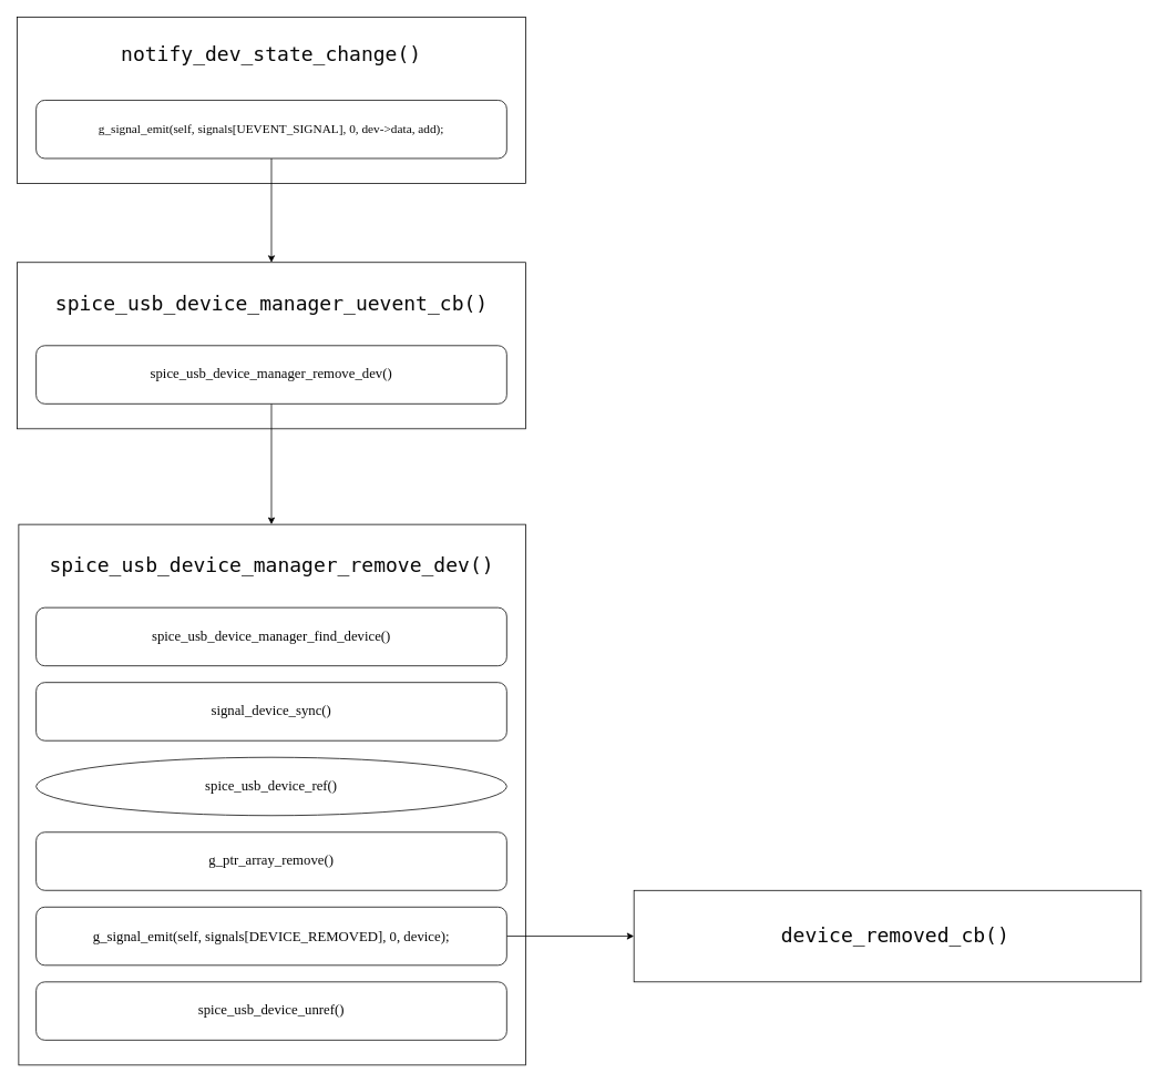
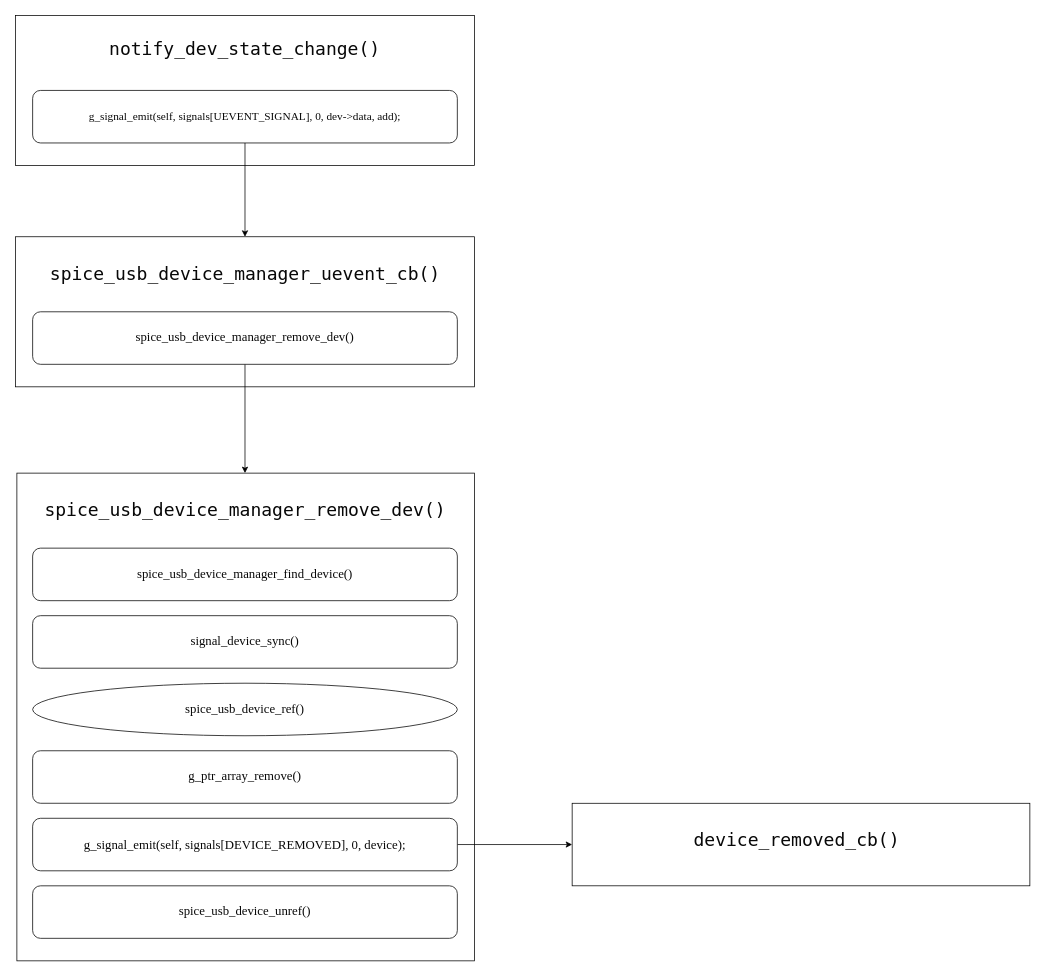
  <mxCell id="0" />
  <mxCell id="1" parent="0" />
  <mxCell id="2" value="" style="rounded=0;whiteSpace=wrap;html=1;" vertex="1" parent="1"><mxGeometry x="20" y="20" width="612" height="200" as="geometry" /></mxCell>
  <mxCell id="3" style="edgeStyle=orthogonalEdgeStyle;rounded=0;orthogonalLoop=1;jettySize=auto;html=1;entryX=0.5;entryY=0;entryDx=0;entryDy=0;" edge="1" parent="1" source="4" target="6"><mxGeometry relative="1" as="geometry" /></mxCell>
  <mxCell id="4" value="&lt;pre style=&quot;background-color: rgb(255, 255, 255); color: rgb(8, 8, 8); font-size: 11.3pt;&quot;&gt;&lt;font face=&quot;Verdana&quot;&gt;g_signal_emit(self, signals[UEVENT_SIGNAL], 0, dev-&amp;gt;data, add);&lt;/font&gt;&lt;/pre&gt;" style="rounded=1;whiteSpace=wrap;html=1;" vertex="1" parent="1"><mxGeometry x="43" y="120" width="566" height="70" as="geometry" /></mxCell>
  <mxCell id="5" value="&lt;pre style=&quot;background-color: rgb(255, 255, 255); color: rgb(8, 8, 8); font-family: &amp;quot;JetBrains Mono&amp;quot;, monospace;&quot;&gt;&lt;font style=&quot;font-size: 24px;&quot;&gt;notify_dev_state_change()&lt;/font&gt;&lt;/pre&gt;" style="text;html=1;strokeColor=none;fillColor=none;align=center;verticalAlign=middle;whiteSpace=wrap;rounded=0;" vertex="1" parent="1"><mxGeometry x="171" y="50" width="310" height="30" as="geometry" /></mxCell>
  <mxCell id="6" value="" style="rounded=0;whiteSpace=wrap;html=1;" vertex="1" parent="1"><mxGeometry x="20" y="315" width="612" height="200" as="geometry" /></mxCell>
  <mxCell id="7" style="edgeStyle=orthogonalEdgeStyle;rounded=0;orthogonalLoop=1;jettySize=auto;html=1;" edge="1" parent="1" source="8" target="10"><mxGeometry relative="1" as="geometry"><Array as="points"><mxPoint x="327" y="630" /><mxPoint x="327" y="630" /></Array></mxGeometry></mxCell>
  <mxCell id="8" value="&lt;pre style=&quot;background-color: rgb(255, 255, 255); color: rgb(8, 8, 8);&quot;&gt;&lt;pre style=&quot;&quot;&gt;&lt;font style=&quot;font-size: 17px;&quot; face=&quot;Verdana&quot;&gt;spice_usb_device_manager_remove_dev()&lt;/font&gt;&lt;/pre&gt;&lt;/pre&gt;" style="rounded=1;whiteSpace=wrap;html=1;" vertex="1" parent="1"><mxGeometry x="43" y="415" width="566" height="70" as="geometry" /></mxCell>
  <mxCell id="9" value="&lt;pre style=&quot;background-color: rgb(255, 255, 255); color: rgb(8, 8, 8); font-family: &amp;quot;JetBrains Mono&amp;quot;, monospace;&quot;&gt;&lt;font style=&quot;font-size: 24px;&quot;&gt;spice_usb_device_manager_uevent_cb()&lt;/font&gt;&lt;/pre&gt;" style="text;html=1;strokeColor=none;fillColor=none;align=center;verticalAlign=middle;whiteSpace=wrap;rounded=0;" vertex="1" parent="1"><mxGeometry x="71.5" y="350" width="509" height="30" as="geometry" /></mxCell>
  <mxCell id="10" value="" style="rounded=0;whiteSpace=wrap;html=1;" vertex="1" parent="1"><mxGeometry x="22" y="630" width="610" height="650" as="geometry" /></mxCell>
  <mxCell id="11" value="&lt;pre style=&quot;background-color: rgb(255, 255, 255); color: rgb(8, 8, 8);&quot;&gt;&lt;pre style=&quot;&quot;&gt;&lt;pre style=&quot;&quot;&gt;&lt;font face=&quot;Verdana&quot; style=&quot;font-size: 17px;&quot;&gt;spice_usb_device_manager_find_device()&lt;/font&gt;&lt;/pre&gt;&lt;/pre&gt;&lt;/pre&gt;" style="rounded=1;whiteSpace=wrap;html=1;" vertex="1" parent="1"><mxGeometry x="43" y="730" width="566" height="70" as="geometry" /></mxCell>
  <mxCell id="12" value="&lt;pre style=&quot;background-color: rgb(255, 255, 255); color: rgb(8, 8, 8); font-family: &amp;quot;JetBrains Mono&amp;quot;, monospace;&quot;&gt;&lt;font style=&quot;font-size: 24px;&quot;&gt;spice_usb_device_manager_remove_dev()&lt;/font&gt;&lt;/pre&gt;" style="text;html=1;strokeColor=none;fillColor=none;align=center;verticalAlign=middle;whiteSpace=wrap;rounded=0;" vertex="1" parent="1"><mxGeometry x="71.5" y="665" width="509" height="30" as="geometry" /></mxCell>
  <mxCell id="13" value="&lt;pre style=&quot;background-color: rgb(255, 255, 255); color: rgb(8, 8, 8);&quot;&gt;&lt;pre style=&quot;&quot;&gt;&lt;pre style=&quot;&quot;&gt;&lt;font face=&quot;Verdana&quot; style=&quot;font-size: 17px;&quot;&gt;signal_device_sync&lt;/font&gt;&lt;font face=&quot;Verdana&quot; style=&quot;font-size: 17px;&quot;&gt;()&lt;/font&gt;&lt;/pre&gt;&lt;/pre&gt;&lt;/pre&gt;" style="rounded=1;whiteSpace=wrap;html=1;" vertex="1" parent="1"><mxGeometry x="43" y="820" width="566" height="70" as="geometry" /></mxCell>
  <mxCell id="14" value="&lt;pre style=&quot;background-color: rgb(255, 255, 255); color: rgb(8, 8, 8);&quot;&gt;&lt;pre style=&quot;&quot;&gt;&lt;pre style=&quot;&quot;&gt;&lt;font face=&quot;Verdana&quot; style=&quot;font-size: 17px;&quot;&gt;spice_usb_device_ref&lt;/font&gt;&lt;font face=&quot;Verdana&quot; style=&quot;font-size: 17px;&quot;&gt;()&lt;/font&gt;&lt;/pre&gt;&lt;/pre&gt;&lt;/pre&gt;" style="ellipse;whiteSpace=wrap;html=1;" vertex="1" parent="1"><mxGeometry x="43" y="910" width="566" height="70" as="geometry" /></mxCell>
  <mxCell id="15" value="&lt;pre style=&quot;background-color: rgb(255, 255, 255); color: rgb(8, 8, 8);&quot;&gt;&lt;pre style=&quot;&quot;&gt;&lt;pre style=&quot;&quot;&gt;&lt;font face=&quot;Verdana&quot; style=&quot;font-size: 17px;&quot;&gt;g_ptr_array_remove&lt;/font&gt;&lt;font face=&quot;Verdana&quot; style=&quot;font-size: 17px;&quot;&gt;()&lt;/font&gt;&lt;/pre&gt;&lt;/pre&gt;&lt;/pre&gt;" style="rounded=1;whiteSpace=wrap;html=1;" vertex="1" parent="1"><mxGeometry x="43" y="1000" width="566" height="70" as="geometry" /></mxCell>
  <mxCell id="16" style="edgeStyle=orthogonalEdgeStyle;rounded=0;orthogonalLoop=1;jettySize=auto;html=1;" edge="1" parent="1" source="17" target="19"><mxGeometry relative="1" as="geometry" /></mxCell>
  <mxCell id="17" value="&lt;pre style=&quot;background-color: rgb(255, 255, 255); color: rgb(8, 8, 8);&quot;&gt;&lt;pre style=&quot;&quot;&gt;&lt;pre style=&quot;font-size: 17px;&quot;&gt;&lt;pre style=&quot;&quot;&gt;&lt;font face=&quot;Verdana&quot;&gt;g_signal_emit(self, signals[DEVICE_REMOVED], 0, device);&lt;/font&gt;&lt;/pre&gt;&lt;/pre&gt;&lt;/pre&gt;&lt;/pre&gt;" style="rounded=1;whiteSpace=wrap;html=1;" vertex="1" parent="1"><mxGeometry x="43" y="1090" width="566" height="70" as="geometry" /></mxCell>
  <mxCell id="18" value="&lt;pre style=&quot;background-color: rgb(255, 255, 255); color: rgb(8, 8, 8);&quot;&gt;&lt;pre style=&quot;&quot;&gt;&lt;pre style=&quot;&quot;&gt;&lt;pre style=&quot;&quot;&gt;&lt;pre style=&quot;&quot;&gt;&lt;font face=&quot;Verdana&quot; style=&quot;font-size: 17px;&quot;&gt;spice_usb_device_unref()&lt;/font&gt;&lt;/pre&gt;&lt;/pre&gt;&lt;/pre&gt;&lt;/pre&gt;&lt;/pre&gt;" style="rounded=1;whiteSpace=wrap;html=1;" vertex="1" parent="1"><mxGeometry x="43" y="1180" width="566" height="70" as="geometry" /></mxCell>
  <mxCell id="19" value="" style="rounded=0;whiteSpace=wrap;html=1;" vertex="1" parent="1"><mxGeometry x="762" y="1070" width="610" height="110" as="geometry" /></mxCell>
- <mxCell id="20" value="&lt;pre style=&quot;background-color: rgb(255, 255, 255); color: rgb(8, 8, 8); font-family: &amp;quot;JetBrains Mono&amp;quot;, monospace;&quot;&gt;&lt;font style=&quot;font-size: 24px;&quot;&gt;device_removed_cb()&lt;/font&gt;&lt;/pre&gt;" style="text;html=1;strokeColor=none;fillColor=none;align=center;verticalAlign=middle;whiteSpace=wrap;rounded=0;" vertex="1" parent="1"><mxGeometry x="821.5" y="1110" width="509" height="30" as="geometry" /></mxCell>
+ <mxCell id="20" value="&lt;pre style=&quot;background-color: rgb(255, 255, 255); color: rgb(8, 8, 8); font-family: &amp;quot;JetBrains Mono&amp;quot;, monospace;&quot;&gt;&lt;font style=&quot;font-size: 24px;&quot;&gt;device_removed_cb()&lt;/font&gt;&lt;/pre&gt;" style="text;html=1;strokeColor=none;fillColor=none;align=center;verticalAlign=middle;whiteSpace=wrap;rounded=0;" vertex="1" parent="1"><mxGeometry x="806.5" y="1105" width="509" height="30" as="geometry" /></mxCell>
